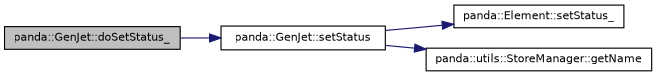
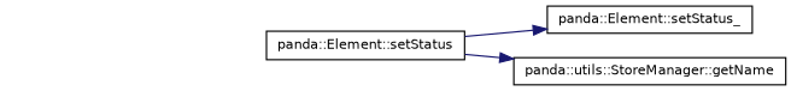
  digraph {
    rankdir=LR
    node [color=black fillcolor=white fontname=Helvetica fontsize=10 shape=record style=filled]
    edge [color=midnightblue fontname=Helvetica fontsize=10 labelfontname=Helvetica labelfontsize=10 style=solid]
-   n1 [fillcolor=grey75 fontcolor=black height=0.2 label="panda::GenJet::doSetStatus_" width=0.4]
-   n2 [height=0.2 label="panda::GenJet::setStatus" width=0.4]
+   n2 [height=0.2 label="panda::Element::setStatus" width=0.4]
    n3 [height=0.2 label="panda::Element::setStatus_" width=0.4]
    n4 [height=0.2 label="panda::utils::StoreManager::getName" width=0.4]
-   n1 -> n2
    n2 -> n3
    n2 -> n4
  }
